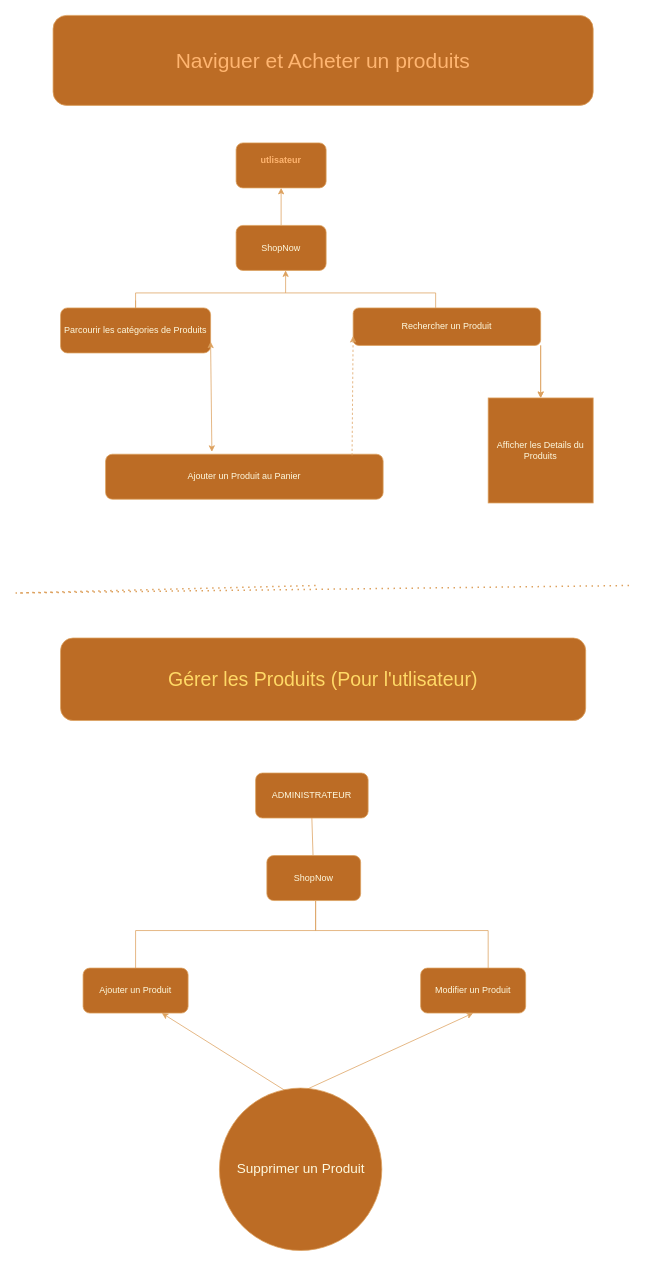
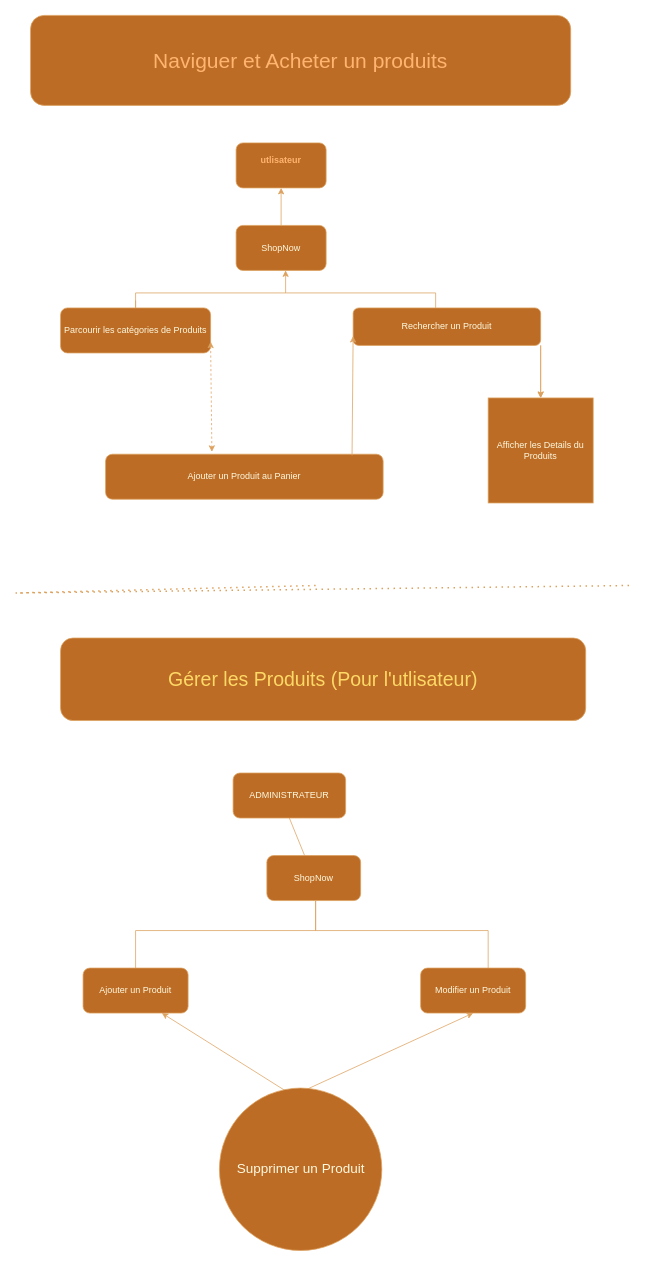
  <mxCell id="0" />
  <mxCell id="1" parent="0" />
  <mxCell id="2" value="&lt;b&gt;&lt;font color=&quot;#ffb570&quot;&gt;utlisateur&lt;/font&gt;&lt;/b&gt;&lt;div&gt;&lt;br&gt;&lt;/div&gt;" style="rounded=1;whiteSpace=wrap;html=1;labelBackgroundColor=none;fillColor=#BC6C25;strokeColor=#DDA15E;fontColor=#FEFAE0;" parent="1" vertex="1"><mxGeometry x="314" y="190" width="120" height="60" as="geometry" /></mxCell>
  <mxCell id="3" value="" style="endArrow=classic;html=1;rounded=0;entryX=0.5;entryY=1;entryDx=0;entryDy=0;labelBackgroundColor=none;strokeColor=#DDA15E;fontColor=default;" parent="1" target="2" edge="1"><mxGeometry width="50" height="50" relative="1" as="geometry"><mxPoint x="374" y="300" as="sourcePoint" /><mxPoint x="450" y="370" as="targetPoint" /></mxGeometry></mxCell>
  <mxCell id="4" value="ShopNow" style="rounded=1;whiteSpace=wrap;html=1;labelBackgroundColor=none;fillColor=#BC6C25;strokeColor=#DDA15E;fontColor=#FEFAE0;" parent="1" vertex="1"><mxGeometry x="314" y="300" width="120" height="60" as="geometry" /></mxCell>
  <mxCell id="5" value="" style="endArrow=classic;html=1;rounded=0;labelBackgroundColor=none;strokeColor=#DDA15E;fontColor=default;" parent="1" edge="1"><mxGeometry width="50" height="50" relative="1" as="geometry"><mxPoint x="380" y="390" as="sourcePoint" /><mxPoint x="380" y="360" as="targetPoint" /></mxGeometry></mxCell>
  <mxCell id="6" value="" style="endArrow=none;html=1;rounded=0;labelBackgroundColor=none;strokeColor=#DDA15E;fontColor=default;" parent="1" source="8" edge="1"><mxGeometry width="50" height="50" relative="1" as="geometry"><mxPoint x="180" y="400" as="sourcePoint" /><mxPoint x="580" y="390" as="targetPoint" /><Array as="points"><mxPoint x="180" y="390" /></Array></mxGeometry></mxCell>
  <mxCell id="7" value="" style="endArrow=none;html=1;rounded=0;labelBackgroundColor=none;strokeColor=#DDA15E;fontColor=default;" parent="1" target="8" edge="1"><mxGeometry width="50" height="50" relative="1" as="geometry"><mxPoint x="180" y="400" as="sourcePoint" /><mxPoint x="580" y="390" as="targetPoint" /><Array as="points" /></mxGeometry></mxCell>
  <mxCell id="8" value="Parcourir les catégories de Produits" style="rounded=1;whiteSpace=wrap;html=1;labelBackgroundColor=none;fillColor=#BC6C25;strokeColor=#DDA15E;fontColor=#FEFAE0;" parent="1" vertex="1"><mxGeometry x="80" y="410" width="200" height="60" as="geometry" /></mxCell>
  <mxCell id="9" value="Rechercher un Produit" style="rounded=1;whiteSpace=wrap;html=1;labelBackgroundColor=none;fillColor=#BC6C25;strokeColor=#DDA15E;fontColor=#FEFAE0;" parent="1" vertex="1"><mxGeometry x="470" y="410" width="250" height="50" as="geometry" /></mxCell>
  <mxCell id="10" value="" style="endArrow=none;html=1;rounded=0;labelBackgroundColor=none;strokeColor=#DDA15E;fontColor=default;" parent="1" edge="1"><mxGeometry width="50" height="50" relative="1" as="geometry"><mxPoint x="580" y="410" as="sourcePoint" /><mxPoint x="580" y="390" as="targetPoint" /></mxGeometry></mxCell>
  <mxCell id="11" value="Ajouter un Produit au Panier" style="rounded=1;whiteSpace=wrap;html=1;labelBackgroundColor=none;fillColor=#BC6C25;strokeColor=#DDA15E;fontColor=#FEFAE0;" parent="1" vertex="1"><mxGeometry x="140" y="605" width="370" height="60" as="geometry" /></mxCell>
- <mxCell id="12" value="" style="endArrow=classic;html=1;rounded=0;entryX=0;entryY=0.75;entryDx=0;entryDy=0;exitX=0.888;exitY=0.028;exitDx=0;exitDy=0;exitPerimeter=0;labelBackgroundColor=none;strokeColor=#DDA15E;fontColor=default;dashed=1;" parent="1" source="11" target="9" edge="1"><mxGeometry width="50" height="50" relative="1" as="geometry"><mxPoint x="470" y="530" as="sourcePoint" /><mxPoint x="450" y="370" as="targetPoint" /></mxGeometry></mxCell>
+ <mxCell id="12" value="" style="endArrow=classic;html=1;rounded=0;entryX=0;entryY=0.75;entryDx=0;entryDy=0;exitX=0.888;exitY=0.028;exitDx=0;exitDy=0;exitPerimeter=0;labelBackgroundColor=none;strokeColor=#DDA15E;fontColor=default;" parent="1" source="11" target="9" edge="1"><mxGeometry width="50" height="50" relative="1" as="geometry"><mxPoint x="470" y="530" as="sourcePoint" /><mxPoint x="450" y="370" as="targetPoint" /></mxGeometry></mxCell>
  <mxCell id="13" value="" style="endArrow=classic;startArrow=classic;html=1;rounded=0;labelBackgroundColor=none;strokeColor=#DDA15E;fontColor=default;" parent="1" target="14" edge="1"><mxGeometry width="50" height="50" relative="1" as="geometry"><mxPoint x="720" y="530" as="sourcePoint" /><mxPoint x="720" y="530" as="targetPoint" /><Array as="points"><mxPoint x="720" y="460" /></Array></mxGeometry></mxCell>
  <mxCell id="14" value="Afficher les Details du Produits" style="whiteSpace=wrap;html=1;aspect=fixed;labelBackgroundColor=none;fillColor=#BC6C25;strokeColor=#DDA15E;fontColor=#FEFAE0;" parent="1" vertex="1"><mxGeometry x="650" y="530" width="140" height="140" as="geometry" /></mxCell>
- <mxCell id="15" value="" style="endArrow=classic;startArrow=classic;html=1;rounded=0;exitX=1;exitY=0.75;exitDx=0;exitDy=0;entryX=0.383;entryY=-0.054;entryDx=0;entryDy=0;entryPerimeter=0;labelBackgroundColor=none;strokeColor=#DDA15E;fontColor=default;" parent="1" source="8" target="11" edge="1"><mxGeometry width="50" height="50" relative="1" as="geometry"><mxPoint x="380" y="450" as="sourcePoint" /><mxPoint x="430" y="400" as="targetPoint" /></mxGeometry></mxCell>
- <mxCell id="16" value="&lt;font color=&quot;#ffb570&quot; style=&quot;font-size: 28px;&quot;&gt;Naviguer et Acheter un produits&lt;/font&gt;" style="rounded=1;whiteSpace=wrap;html=1;labelBackgroundColor=none;fillColor=#BC6C25;strokeColor=#DDA15E;fontColor=#FEFAE0;" parent="1" vertex="1"><mxGeometry x="70" y="20" width="720" height="120" as="geometry" /></mxCell>
+ <mxCell id="15" value="" style="endArrow=classic;startArrow=classic;html=1;rounded=0;exitX=1;exitY=0.75;exitDx=0;exitDy=0;entryX=0.383;entryY=-0.054;entryDx=0;entryDy=0;entryPerimeter=0;labelBackgroundColor=none;strokeColor=#DDA15E;fontColor=default;dashed=1;" parent="1" source="8" target="11" edge="1"><mxGeometry width="50" height="50" relative="1" as="geometry"><mxPoint x="380" y="450" as="sourcePoint" /><mxPoint x="430" y="400" as="targetPoint" /></mxGeometry></mxCell>
+ <mxCell id="16" value="&lt;font color=&quot;#ffb570&quot; style=&quot;font-size: 28px;&quot;&gt;Naviguer et Acheter un produits&lt;/font&gt;" style="rounded=1;whiteSpace=wrap;html=1;labelBackgroundColor=none;fillColor=#BC6C25;strokeColor=#DDA15E;fontColor=#FEFAE0;" parent="1" vertex="1"><mxGeometry x="40" y="20" width="720" height="120" as="geometry" /></mxCell>
  <mxCell id="17" value="&lt;font color=&quot;#ffd966&quot; style=&quot;font-size: 26px;&quot;&gt;Gérer les Produits (Pour l'utlisateur)&lt;/font&gt;" style="rounded=1;whiteSpace=wrap;html=1;labelBackgroundColor=none;fillColor=#BC6C25;strokeColor=#DDA15E;fontColor=#FEFAE0;" parent="1" vertex="1"><mxGeometry x="80" y="850" width="700" height="110" as="geometry" /></mxCell>
  <mxCell id="18" value="" style="endArrow=none;dashed=1;html=1;dashPattern=1 3;strokeWidth=2;rounded=0;labelBackgroundColor=none;strokeColor=#DDA15E;fontColor=default;" parent="1" edge="1"><mxGeometry width="50" height="50" relative="1" as="geometry"><mxPoint x="420" y="780" as="sourcePoint" /><mxPoint x="840" y="780" as="targetPoint" /><Array as="points"><mxPoint y="790" x="20" /></Array></mxGeometry></mxCell>
- <mxCell id="19" value="ADMINISTRATEUR" style="rounded=1;whiteSpace=wrap;html=1;labelBackgroundColor=none;fillColor=#BC6C25;strokeColor=#DDA15E;fontColor=#FEFAE0;" parent="1" vertex="1"><mxGeometry x="340" y="1030" width="150" height="60" as="geometry" /></mxCell>
+ <mxCell id="19" value="ADMINISTRATEUR" style="rounded=1;whiteSpace=wrap;html=1;labelBackgroundColor=none;fillColor=#BC6C25;strokeColor=#DDA15E;fontColor=#FEFAE0;" parent="1" vertex="1"><mxGeometry x="310" y="1030" width="150" height="60" as="geometry" /></mxCell>
  <mxCell id="20" value="" style="endArrow=none;html=1;rounded=0;exitX=0.5;exitY=1;exitDx=0;exitDy=0;labelBackgroundColor=none;strokeColor=#DDA15E;fontColor=default;" parent="1" source="22" edge="1"><mxGeometry width="50" height="50" relative="1" as="geometry"><mxPoint x="390" y="930" as="sourcePoint" /><mxPoint x="415" y="1140" as="targetPoint" /></mxGeometry></mxCell>
  <mxCell id="21" value="" style="endArrow=none;html=1;rounded=0;exitX=0.5;exitY=1;exitDx=0;exitDy=0;labelBackgroundColor=none;strokeColor=#DDA15E;fontColor=default;" parent="1" source="19" target="22" edge="1"><mxGeometry width="50" height="50" relative="1" as="geometry"><mxPoint x="415" y="1090" as="sourcePoint" /><mxPoint x="415" y="1140" as="targetPoint" /></mxGeometry></mxCell>
  <mxCell id="22" value="ShopNow" style="rounded=1;whiteSpace=wrap;html=1;labelBackgroundColor=none;fillColor=#BC6C25;strokeColor=#DDA15E;fontColor=#FEFAE0;" parent="1" vertex="1"><mxGeometry x="355" y="1140" width="125" height="60" as="geometry" /></mxCell>
  <mxCell id="23" value="" style="endArrow=none;html=1;rounded=0;labelBackgroundColor=none;strokeColor=#DDA15E;fontColor=default;" parent="1" edge="1"><mxGeometry width="50" height="50" relative="1" as="geometry"><mxPoint x="420" y="1240" as="sourcePoint" /><mxPoint x="420" y="1240" as="targetPoint" /><Array as="points"><mxPoint x="420" y="1200" /></Array></mxGeometry></mxCell>
  <mxCell id="24" value="" style="endArrow=none;html=1;rounded=0;labelBackgroundColor=none;strokeColor=#DDA15E;fontColor=default;" parent="1" edge="1"><mxGeometry width="50" height="50" relative="1" as="geometry"><mxPoint x="180" y="1240" as="sourcePoint" /><mxPoint x="650" y="1240" as="targetPoint" /></mxGeometry></mxCell>
  <mxCell id="25" value="" style="endArrow=none;html=1;rounded=0;labelBackgroundColor=none;strokeColor=#DDA15E;fontColor=default;" parent="1" target="26" edge="1"><mxGeometry width="50" height="50" relative="1" as="geometry"><mxPoint x="180" y="1300" as="sourcePoint" /><mxPoint x="180" y="1240" as="targetPoint" /></mxGeometry></mxCell>
  <mxCell id="26" value="Ajouter un Produit" style="rounded=1;whiteSpace=wrap;html=1;labelBackgroundColor=none;fillColor=#BC6C25;strokeColor=#DDA15E;fontColor=#FEFAE0;" parent="1" vertex="1"><mxGeometry x="110" y="1290" width="140" height="60" as="geometry" /></mxCell>
  <mxCell id="27" value="" style="endArrow=none;html=1;rounded=0;labelBackgroundColor=none;strokeColor=#DDA15E;fontColor=default;" parent="1" source="26" edge="1"><mxGeometry width="50" height="50" relative="1" as="geometry"><mxPoint x="400" y="1330" as="sourcePoint" /><mxPoint x="180" y="1240" as="targetPoint" /></mxGeometry></mxCell>
  <mxCell id="28" value="Modifier un Produit" style="rounded=1;whiteSpace=wrap;html=1;labelBackgroundColor=none;fillColor=#BC6C25;strokeColor=#DDA15E;fontColor=#FEFAE0;" parent="1" vertex="1"><mxGeometry x="560" y="1290" width="140" height="60" as="geometry" /></mxCell>
  <mxCell id="29" value="" style="endArrow=none;html=1;rounded=0;labelBackgroundColor=none;strokeColor=#DDA15E;fontColor=default;" parent="1" edge="1"><mxGeometry width="50" height="50" relative="1" as="geometry"><mxPoint x="650" y="1290" as="sourcePoint" /><mxPoint x="650" y="1240" as="targetPoint" /></mxGeometry></mxCell>
  <mxCell id="30" value="" style="endArrow=classic;startArrow=classic;html=1;rounded=0;exitX=0.75;exitY=1;exitDx=0;exitDy=0;labelBackgroundColor=none;strokeColor=#DDA15E;fontColor=default;" parent="1" source="26" edge="1"><mxGeometry width="50" height="50" relative="1" as="geometry"><mxPoint x="390" y="1330" as="sourcePoint" /><mxPoint x="390" y="1460" as="targetPoint" /></mxGeometry></mxCell>
  <mxCell id="31" value="" style="endArrow=classic;startArrow=classic;html=1;rounded=0;entryX=0.5;entryY=1;entryDx=0;entryDy=0;labelBackgroundColor=none;strokeColor=#DDA15E;fontColor=default;" parent="1" target="28" edge="1"><mxGeometry width="50" height="50" relative="1" as="geometry"><mxPoint x="390" y="1460" as="sourcePoint" /><mxPoint x="440" y="1280" as="targetPoint" /></mxGeometry></mxCell>
  <mxCell id="32" value="&lt;font style=&quot;font-size: 18px;&quot;&gt;Supprimer un Produit&lt;/font&gt;" style="ellipse;whiteSpace=wrap;html=1;aspect=fixed;labelBackgroundColor=none;fillColor=#BC6C25;strokeColor=#DDA15E;fontColor=#FEFAE0;" parent="1" vertex="1"><mxGeometry x="291.75" y="1450" width="216.5" height="216.5" as="geometry" /></mxCell>
